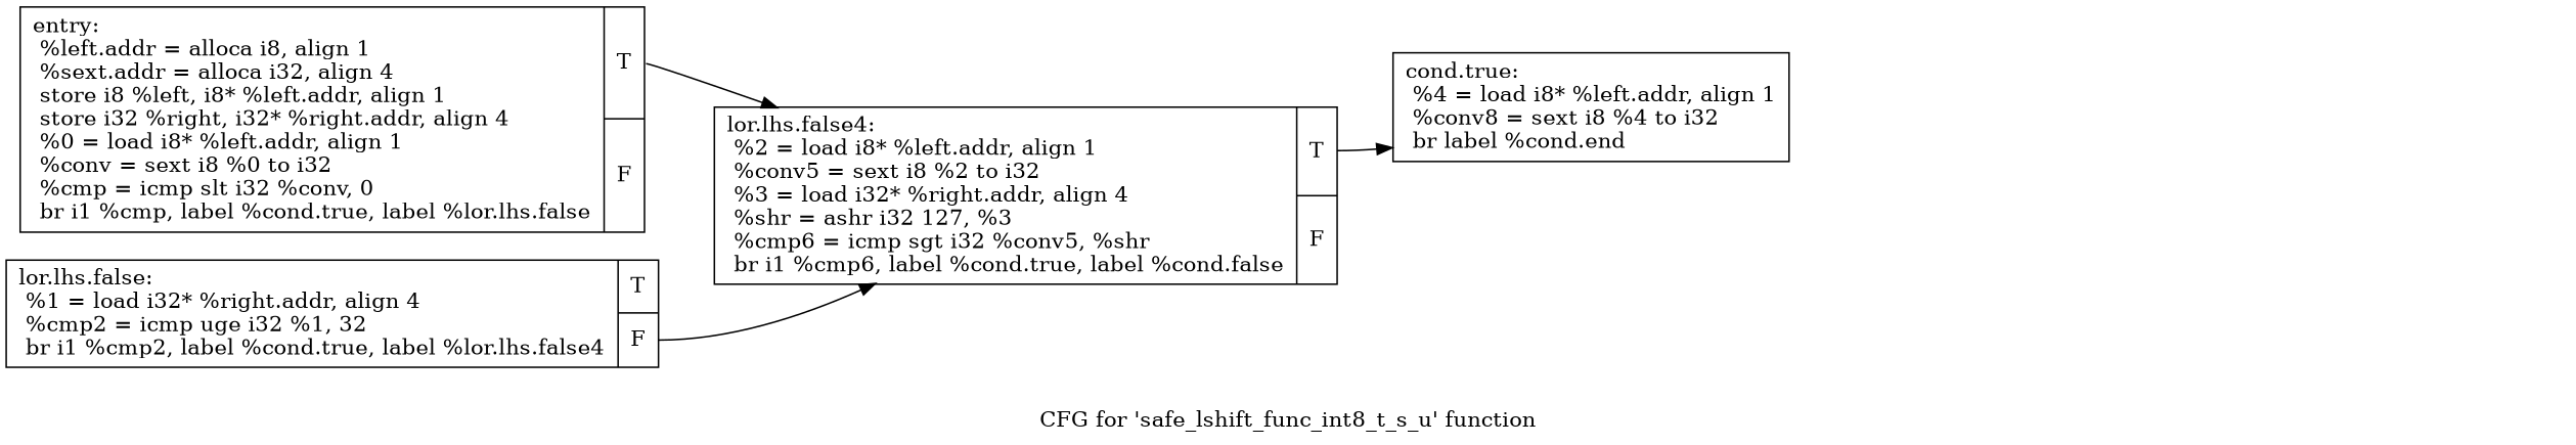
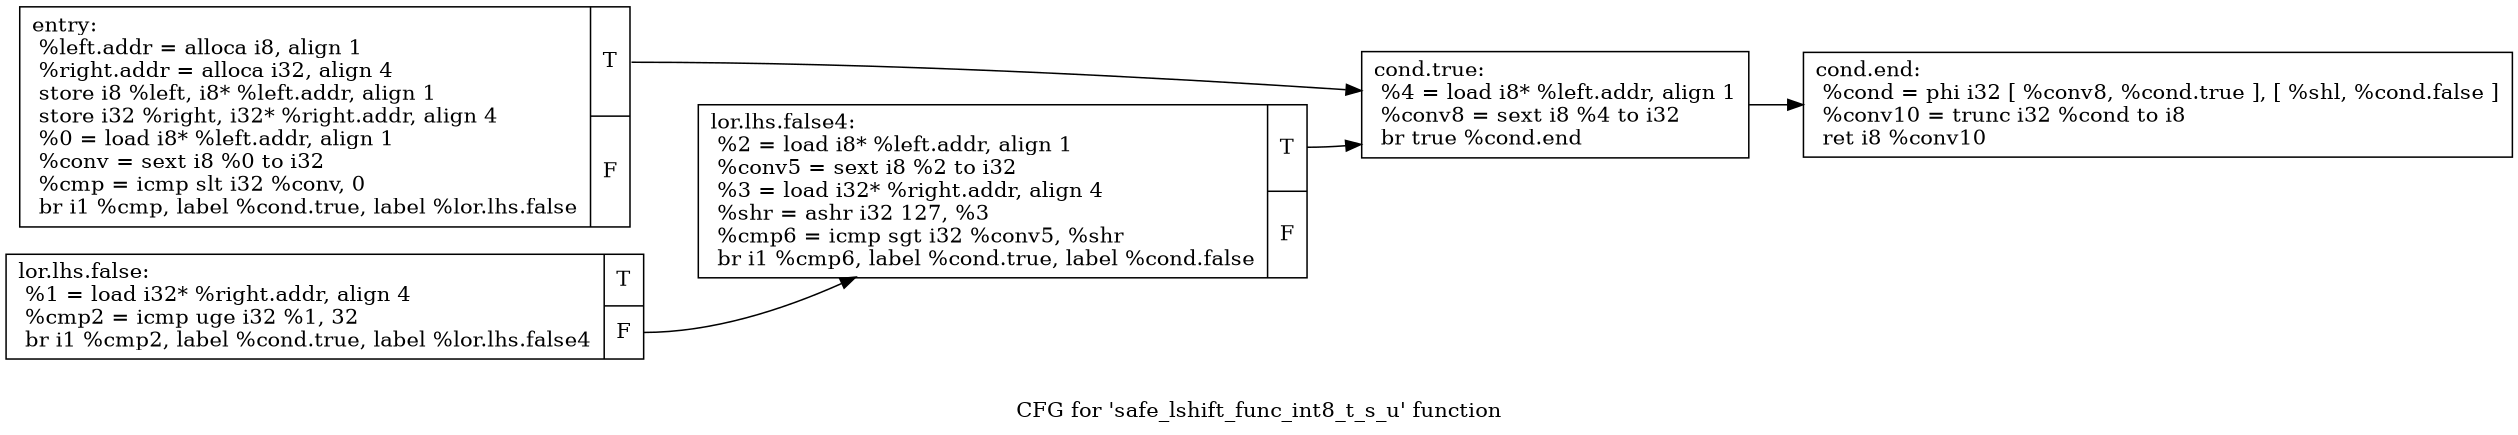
  digraph {
    label="CFG for 'safe_lshift_func_int8_t_s_u' function"
    rankdir=LR
    node [shape=record]
    edge [tailport=s0]
-   n1 [label="{entry:\l  %left.addr = alloca i8, align 1\l  %sext.addr = alloca i32, align 4\l  store i8 %left, i8* %left.addr, align 1\l  store i32 %right, i32* %right.addr, align 4\l  %0 = load i8* %left.addr, align 1\l  %conv = sext i8 %0 to i32\l  %cmp = icmp slt i32 %conv, 0\l  br i1 %cmp, label %cond.true, label %lor.lhs.false\l|{<s0>T|<s1>F}}"]
-   n2 [label="{cond.true:                                        \l  %4 = load i8* %left.addr, align 1\l  %conv8 = sext i8 %4 to i32\l  br label %cond.end\l}"]
+   n1 [label="{entry:\l  %left.addr = alloca i8, align 1\l  %right.addr = alloca i32, align 4\l  store i8 %left, i8* %left.addr, align 1\l  store i32 %right, i32* %right.addr, align 4\l  %0 = load i8* %left.addr, align 1\l  %conv = sext i8 %0 to i32\l  %cmp = icmp slt i32 %conv, 0\l  br i1 %cmp, label %cond.true, label %lor.lhs.false\l|{<s0>T|<s1>F}}"]
+   n2 [label="{cond.true:                                        \l  %4 = load i8* %left.addr, align 1\l  %conv8 = sext i8 %4 to i32\l  br true %cond.end\l}"]
+   n3 [label="{cond.end:                                         \l  %cond = phi i32 [ %conv8, %cond.true ], [ %shl, %cond.false ]\l  %conv10 = trunc i32 %cond to i8\l  ret i8 %conv10\l}"]
    n4 [label="{lor.lhs.false:                                    \l  %1 = load i32* %right.addr, align 4\l  %cmp2 = icmp uge i32 %1, 32\l  br i1 %cmp2, label %cond.true, label %lor.lhs.false4\l|{<s0>T|<s1>F}}"]
    n5 [label="{lor.lhs.false4:                                   \l  %2 = load i8* %left.addr, align 1\l  %conv5 = sext i8 %2 to i32\l  %3 = load i32* %right.addr, align 4\l  %shr = ashr i32 127, %3\l  %cmp6 = icmp sgt i32 %conv5, %shr\l  br i1 %cmp6, label %cond.true, label %cond.false\l|{<s0>T|<s1>F}}"]
-   n1 -> n5
+   n1 -> n2
+   n2 -> n3
    n4 -> n5 [tailport=s1]
    n5 -> n2
  }
